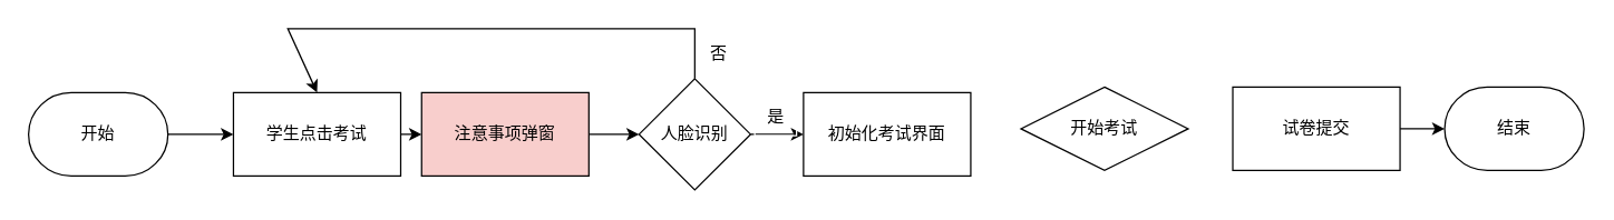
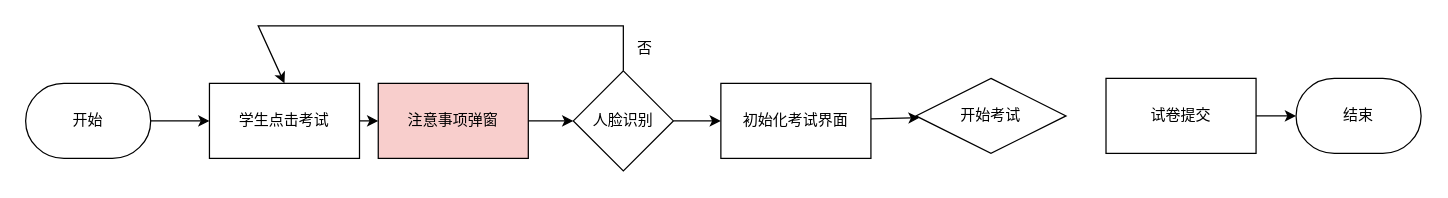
  <mxCell id="0" />
  <mxCell id="1" parent="0" />
  <mxCell id="2" value="" style="edgeStyle=none;html=1;strokeColor=#000000;fontColor=#000000;strokeWidth=1;" parent="1" source="3" target="5" edge="1"><mxGeometry relative="1" as="geometry" /></mxCell>
  <mxCell id="3" value="学生点击考试" style="rounded=0;whiteSpace=wrap;html=1;fillColor=#FFFFFF;strokeColor=#000000;fontColor=#000000;strokeWidth=1;" parent="1" vertex="1"><mxGeometry x="167" y="66" width="120" height="60" as="geometry" /></mxCell>
  <mxCell id="4" value="" style="edgeStyle=none;html=1;strokeColor=#000000;fontColor=#000000;strokeWidth=1;" parent="1" source="5" target="8" edge="1"><mxGeometry relative="1" as="geometry" /></mxCell>
  <mxCell id="5" value="注意事项弹窗" style="rounded=0;whiteSpace=wrap;html=1;fillColor=#f8cecc;strokeColor=#000000;fontColor=#000000;strokeWidth=1;" parent="1" vertex="1"><mxGeometry x="302" y="66" width="120" height="60" as="geometry" /></mxCell>
  <mxCell id="6" style="edgeStyle=none;html=1;exitX=0.5;exitY=0;exitDx=0;exitDy=0;entryX=0.5;entryY=0;entryDx=0;entryDy=0;strokeColor=#000000;rounded=0;fontColor=#000000;strokeWidth=1;" parent="1" source="8" target="3" edge="1"><mxGeometry relative="1" as="geometry"><Array as="points"><mxPoint x="498" y="20" /><mxPoint x="206" y="20" /></Array></mxGeometry></mxCell>
  <mxCell id="7" value="" style="edgeStyle=none;rounded=0;html=1;strokeColor=#000000;fontColor=#000000;strokeWidth=1;" parent="1" source="8" target="11" edge="1"><mxGeometry relative="1" as="geometry" /></mxCell>
  <mxCell id="8" value="人脸识别" style="rhombus;whiteSpace=wrap;html=1;rounded=0;fillColor=#FFFFFF;strokeColor=#000000;fontColor=#000000;strokeWidth=1;" parent="1" vertex="1"><mxGeometry x="458" y="56" width="80" height="80" as="geometry" /></mxCell>
  <mxCell id="9" value="&lt;font&gt;否&lt;/font&gt;" style="text;html=1;align=center;verticalAlign=middle;resizable=0;points=[];autosize=1;strokeColor=#FFFFFF;fillColor=none;fontColor=#000000;strokeWidth=1;" parent="1" vertex="1"><mxGeometry x="500" y="25" width="30" height="26" as="geometry" /></mxCell>
+ <mxCell id="10" value="" style="edgeStyle=none;rounded=0;html=1;strokeColor=#000000;fontColor=#000000;strokeWidth=1;" parent="1" source="11" target="12" edge="1"><mxGeometry relative="1" as="geometry" /></mxCell>
  <mxCell id="11" value="初始化考试界面" style="whiteSpace=wrap;html=1;rounded=0;fillColor=#FFFFFF;strokeColor=#000000;fontColor=#000000;strokeWidth=1;" parent="1" vertex="1"><mxGeometry x="576" y="66" width="120" height="60" as="geometry" /></mxCell>
  <mxCell id="12" value="开始考试" style="rhombus;whiteSpace=wrap;html=1;fillColor=#FFFFFF;strokeColor=#000000;fontColor=#000000;strokeWidth=1;" parent="1" vertex="1"><mxGeometry x="732" y="62" width="120" height="60" as="geometry" /></mxCell>
  <mxCell id="13" style="edgeStyle=none;html=1;exitX=1;exitY=0.5;exitDx=0;exitDy=0;exitPerimeter=0;entryX=0;entryY=0.5;entryDx=0;entryDy=0;strokeColor=#000000;fontColor=#000000;strokeWidth=1;" parent="1" source="14" target="3" edge="1"><mxGeometry relative="1" as="geometry" /></mxCell>
  <mxCell id="14" value="开始" style="strokeWidth=1;html=1;shape=mxgraph.flowchart.terminator;whiteSpace=wrap;fillColor=#FFFFFF;strokeColor=#000000;fontColor=#000000;" parent="1" vertex="1"><mxGeometry x="20" y="66" width="100" height="60" as="geometry" /></mxCell>
- <mxCell id="15" value="&lt;font&gt;是&lt;/font&gt;" style="text;html=1;align=center;verticalAlign=middle;resizable=0;points=[];autosize=1;strokeColor=#FFFFFF;fillColor=none;fontColor=#000000;strokeWidth=1;" parent="1" vertex="1"><mxGeometry x="541" y="71" width="30" height="26" as="geometry" /></mxCell>
  <mxCell id="16" style="edgeStyle=none;html=1;exitX=1;exitY=0.5;exitDx=0;exitDy=0;entryX=0;entryY=0.5;entryDx=0;entryDy=0;entryPerimeter=0;strokeColor=#000000;fontColor=#000000;strokeWidth=1;" parent="1" source="17" target="18" edge="1"><mxGeometry relative="1" as="geometry" /></mxCell>
  <mxCell id="17" value="试卷提交" style="whiteSpace=wrap;html=1;rounded=0;fillColor=#FFFFFF;strokeColor=#000000;fontColor=#000000;strokeWidth=1;" parent="1" vertex="1"><mxGeometry x="884" y="62" width="120" height="60" as="geometry" /></mxCell>
  <mxCell id="18" value="结束" style="strokeWidth=1;html=1;shape=mxgraph.flowchart.terminator;whiteSpace=wrap;fontColor=#000000;fillColor=#FFFFFF;strokeColor=#000000;" parent="1" vertex="1"><mxGeometry x="1036" y="62" width="100" height="60" as="geometry" /></mxCell>
